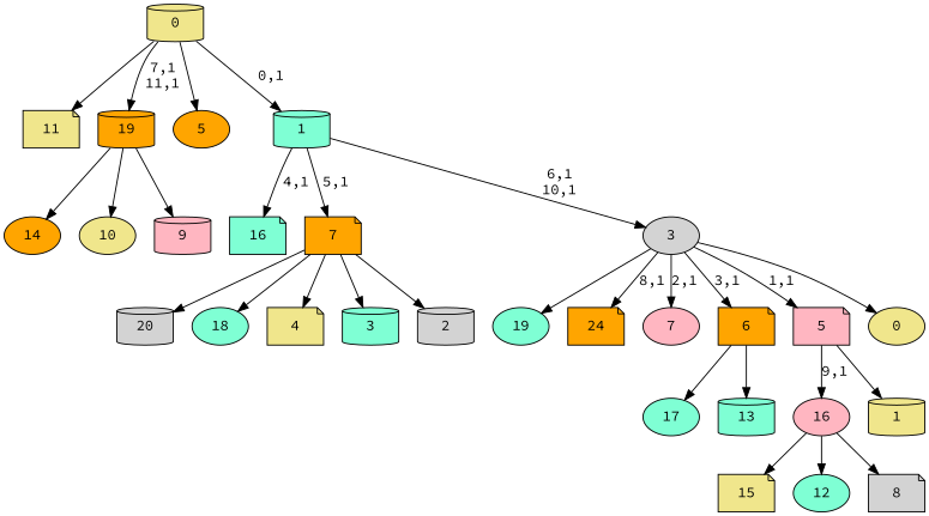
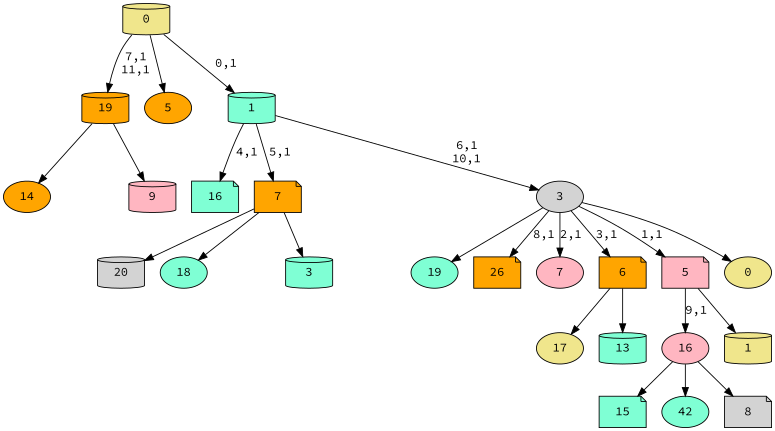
  digraph {
    fontname="Source Code Pro"
    node [fillcolor=khaki fontname="Source Code Pro" shape=ellipse style=filled]
    edge [fontname="Source Code Pro"]
    n1 [fillcolor=lightgrey label=20 shape=cylinder]
    n2 [fillcolor=aquamarine label=19]
    n3 [fillcolor=aquamarine label=18]
-   n4 [fillcolor=aquamarine label=17]
+   n4 [label=17]
    n5 [fillcolor=aquamarine label=16 shape=note]
-   n6 [label=15 shape=note]
+   n6 [fillcolor=aquamarine label=15 shape=note]
    n7 [fillcolor=orange label=14]
    n8 [fillcolor=aquamarine label=13 shape=cylinder]
-   24 [fillcolor=orange shape=note]
-   n10 [fillcolor=aquamarine label=12]
-   n11 [label=11 shape=note]
-   n12 [label=10]
+   24 [fillcolor=orange shape=note label=26]
+   n10 [fillcolor=aquamarine label=42]
    n13 [fillcolor=lightpink label=9 shape=cylinder]
    19 [fillcolor=orange shape=cylinder]
    n15 [fillcolor=lightgrey label=8 shape=note]
    16 [fillcolor=lightpink]
    n17 [fillcolor=lightpink label=7]
    n18 [fillcolor=orange label=6 shape=note]
    n19 [fillcolor=orange label=5]
-   n20 [label=4 shape=note]
    n21 [fillcolor=aquamarine label=3 shape=cylinder]
-   n22 [fillcolor=lightgrey label=2 shape=cylinder]
    7 [fillcolor=orange shape=note]
    n24 [label=1 shape=cylinder]
    5 [fillcolor=lightpink shape=note]
    n26 [label=0]
    3 [fillcolor=lightgrey]
    1 [fillcolor=aquamarine shape=cylinder]
    0 [shape=cylinder]
    19 -> n7
-   19 -> n12
    19 -> n13
    16 -> n6
    16 -> n10
    16 -> n15
    n18 -> n4
    n18 -> n8
    7 -> n1
    7 -> n3
-   7 -> n20
    7 -> n21
-   7 -> n22
    5 -> 16 [label="9,1"]
    5 -> n24
    3 -> n2
    3 -> 24 [label="8,1"]
    3 -> n17 [label="2,1"]
    3 -> n18 [label="3,1"]
    3 -> 5 [label="1,1"]
    3 -> n26
    1 -> n5 [label="4,1"]
    1 -> 7 [label="5,1"]
    1 -> 3 [label="6,1\n10,1"]
-   0 -> n11
    0 -> 19 [label="7,1\n11,1"]
    0 -> n19
    0 -> 1 [label="0,1"]
  }
